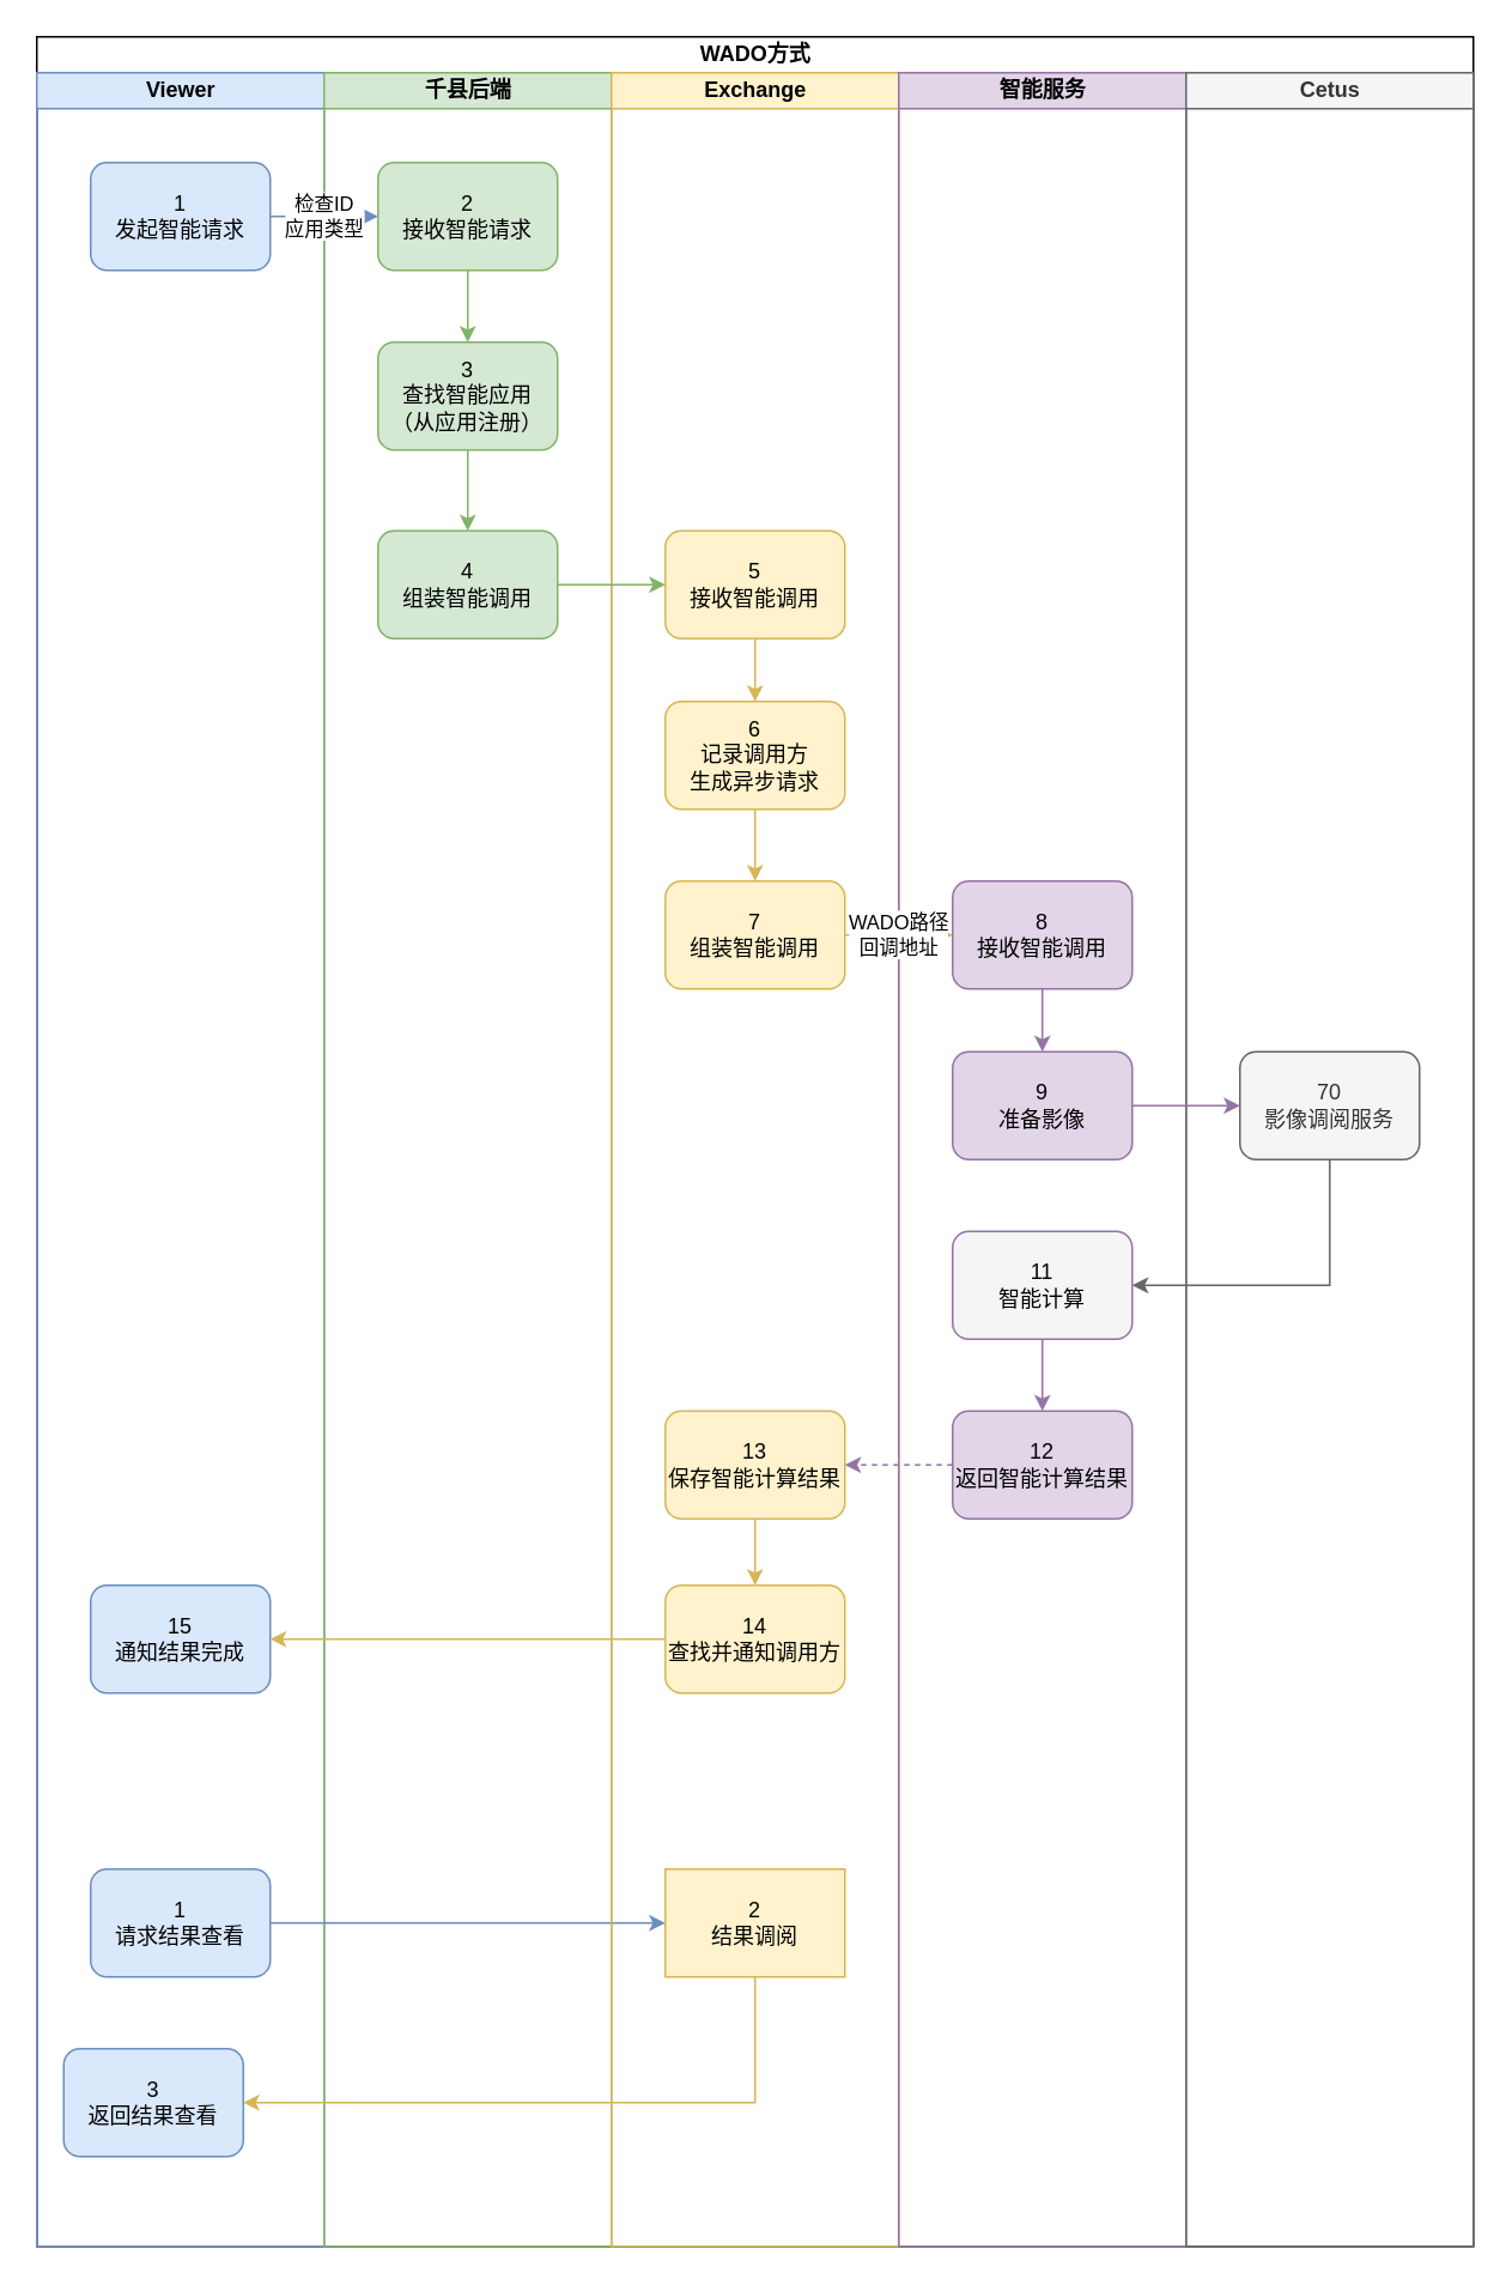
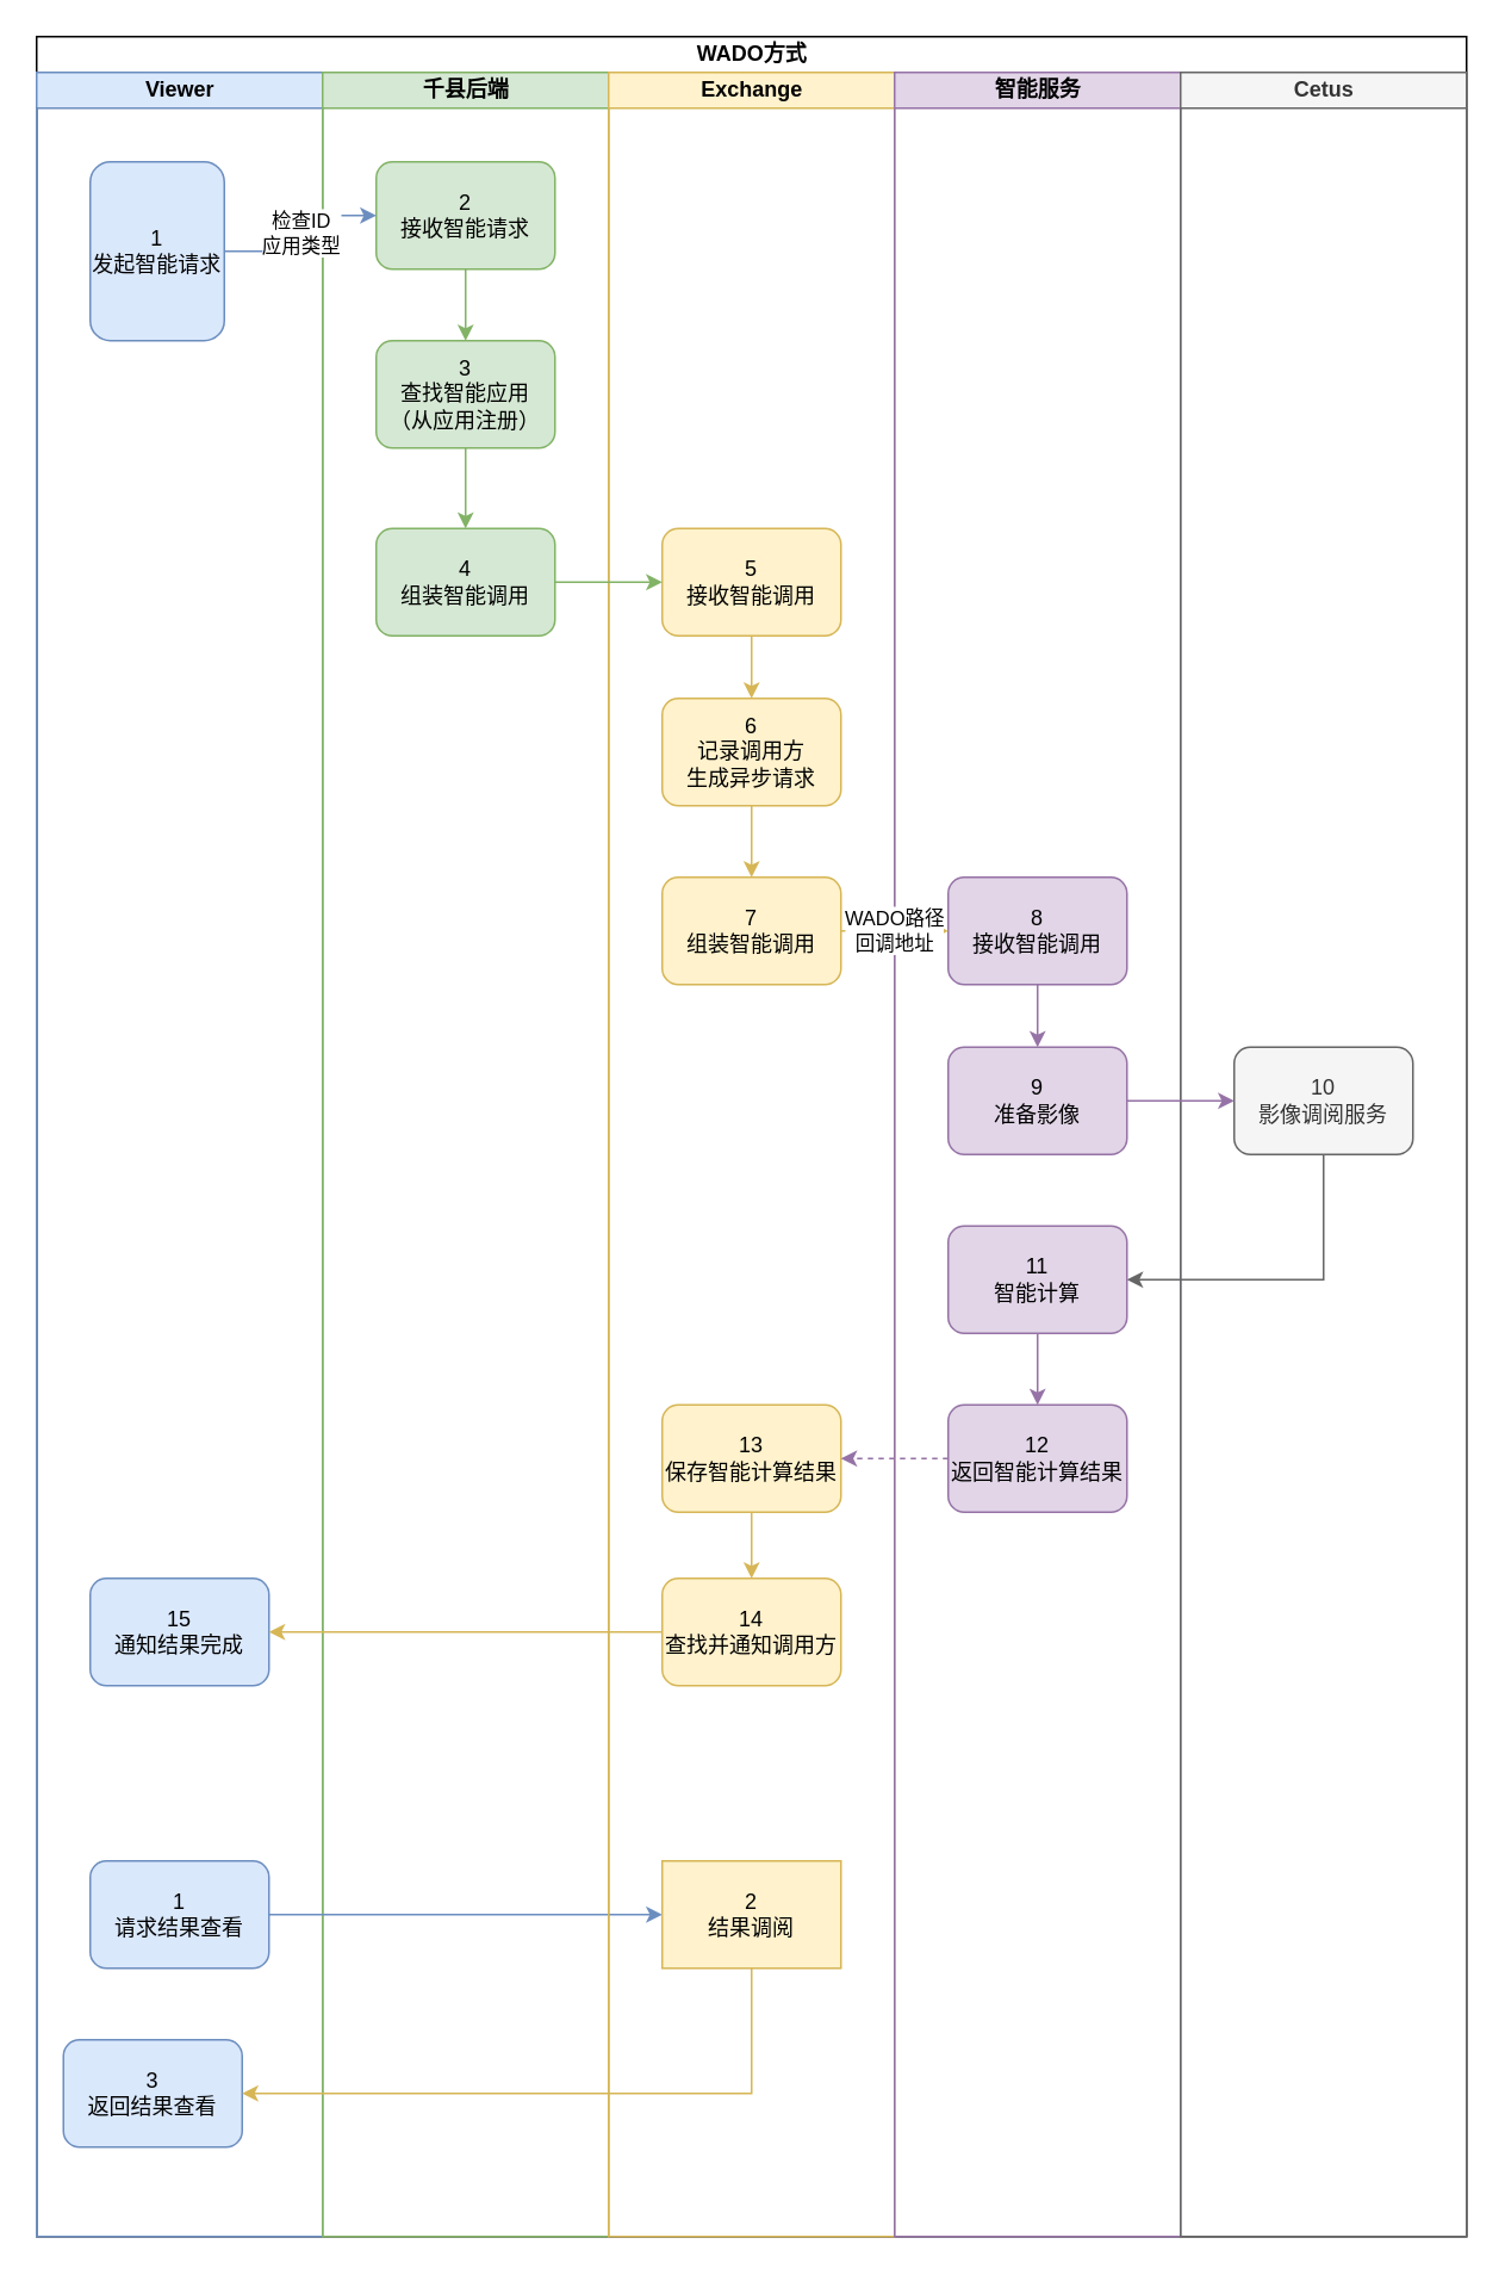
  <mxCell id="0" />
  <mxCell id="1" parent="0" />
  <mxCell id="2" value="WADO方式" style="swimlane;html=1;childLayout=stackLayout;resizeParent=1;resizeParentMax=0;startSize=20;" parent="1" vertex="1"><mxGeometry x="20" y="20" width="800" height="1230" as="geometry" /></mxCell>
  <mxCell id="3" value="Viewer" style="swimlane;html=1;startSize=20;aspect=fixed;fillColor=#dae8fc;strokeColor=#6c8ebf;" parent="2" vertex="1"><mxGeometry y="20" width="160" height="1210" as="geometry" /></mxCell>
- <mxCell id="4" value="1&lt;br&gt;发起智能请求" style="rounded=1;whiteSpace=wrap;html=1;fillColor=#dae8fc;strokeColor=#6c8ebf;" parent="3" vertex="1"><mxGeometry x="30" y="50" width="100" height="60" as="geometry" /></mxCell>
+ <mxCell id="4" value="1&lt;br&gt;发起智能请求" style="rounded=1;whiteSpace=wrap;html=1;fillColor=#dae8fc;strokeColor=#6c8ebf;" parent="3" vertex="1"><mxGeometry x="30" y="50" width="75" height="100" as="geometry" /></mxCell>
  <mxCell id="5" value="15&lt;br&gt;通知结果完成" style="rounded=1;whiteSpace=wrap;html=1;fillColor=#dae8fc;strokeColor=#6c8ebf;" parent="3" vertex="1"><mxGeometry x="30" y="842" width="100" height="60" as="geometry" /></mxCell>
  <mxCell id="6" value="1&lt;br&gt;请求结果查看" style="rounded=1;whiteSpace=wrap;html=1;fillColor=#dae8fc;strokeColor=#6c8ebf;" parent="3" vertex="1"><mxGeometry x="30" y="1000" width="100" height="60" as="geometry" /></mxCell>
  <mxCell id="7" value="3&lt;br&gt;返回结果查看" style="rounded=1;whiteSpace=wrap;html=1;fillColor=#dae8fc;strokeColor=#6c8ebf;" parent="3" vertex="1"><mxGeometry x="15" y="1100" width="100" height="60" as="geometry" /></mxCell>
  <mxCell id="8" value="千县后端" style="swimlane;html=1;startSize=20;aspect=fixed;fillColor=#d5e8d4;strokeColor=#82b366;" parent="2" vertex="1"><mxGeometry x="160" y="20" width="160" height="1210" as="geometry" /></mxCell>
  <mxCell id="9" style="edgeStyle=orthogonalEdgeStyle;rounded=0;orthogonalLoop=1;jettySize=auto;html=1;entryX=0.5;entryY=0;entryDx=0;entryDy=0;fillColor=#d5e8d4;strokeColor=#82b366;" parent="8" source="10" target="12" edge="1"><mxGeometry relative="1" as="geometry" /></mxCell>
  <mxCell id="10" value="2&lt;br&gt;接收智能请求" style="rounded=1;whiteSpace=wrap;html=1;fillColor=#d5e8d4;strokeColor=#82b366;" parent="8" vertex="1"><mxGeometry x="30" y="50" width="100" height="60" as="geometry" /></mxCell>
  <mxCell id="11" style="edgeStyle=orthogonalEdgeStyle;rounded=0;orthogonalLoop=1;jettySize=auto;html=1;entryX=0.5;entryY=0;entryDx=0;entryDy=0;fillColor=#d5e8d4;strokeColor=#82b366;" parent="8" source="12" target="13" edge="1"><mxGeometry relative="1" as="geometry" /></mxCell>
  <mxCell id="12" value="3&lt;br&gt;查找智能应用&lt;br&gt;（从应用注册）" style="rounded=1;whiteSpace=wrap;html=1;fillColor=#d5e8d4;strokeColor=#82b366;" parent="8" vertex="1"><mxGeometry x="30" y="150" width="100" height="60" as="geometry" /></mxCell>
  <mxCell id="13" value="4&lt;br&gt;组装智能调用" style="rounded=1;whiteSpace=wrap;html=1;fillColor=#d5e8d4;strokeColor=#82b366;" parent="8" vertex="1"><mxGeometry x="30" y="255" width="100" height="60" as="geometry" /></mxCell>
  <mxCell id="14" style="edgeStyle=orthogonalEdgeStyle;rounded=0;orthogonalLoop=1;jettySize=auto;html=1;entryX=1;entryY=0.5;entryDx=0;entryDy=0;fillColor=#fff2cc;strokeColor=#d6b656;" parent="2" source="25" target="5" edge="1"><mxGeometry relative="1" as="geometry" /></mxCell>
  <mxCell id="15" style="edgeStyle=orthogonalEdgeStyle;rounded=0;orthogonalLoop=1;jettySize=auto;html=1;entryX=0;entryY=0.5;entryDx=0;entryDy=0;fillColor=#dae8fc;strokeColor=#6c8ebf;" parent="2" source="6" target="24" edge="1"><mxGeometry relative="1" as="geometry" /></mxCell>
  <mxCell id="16" style="edgeStyle=orthogonalEdgeStyle;rounded=0;orthogonalLoop=1;jettySize=auto;html=1;entryX=1;entryY=0.5;entryDx=0;entryDy=0;exitX=0.5;exitY=1;exitDx=0;exitDy=0;fillColor=#fff2cc;strokeColor=#d6b656;" parent="2" source="24" target="7" edge="1"><mxGeometry relative="1" as="geometry" /></mxCell>
  <mxCell id="17" value="Exchange" style="swimlane;html=1;startSize=20;fillColor=#fff2cc;strokeColor=#d6b656;" parent="2" vertex="1"><mxGeometry x="320" y="20" width="160" height="1210" as="geometry" /></mxCell>
  <mxCell id="18" style="edgeStyle=orthogonalEdgeStyle;rounded=0;orthogonalLoop=1;jettySize=auto;html=1;fillColor=#fff2cc;strokeColor=#d6b656;" parent="17" source="19" target="21" edge="1"><mxGeometry relative="1" as="geometry" /></mxCell>
  <mxCell id="19" value="5&lt;br&gt;接收智能调用" style="rounded=1;whiteSpace=wrap;html=1;fillColor=#fff2cc;strokeColor=#d6b656;" parent="17" vertex="1"><mxGeometry x="30" y="255" width="100" height="60" as="geometry" /></mxCell>
  <mxCell id="20" style="edgeStyle=orthogonalEdgeStyle;rounded=0;orthogonalLoop=1;jettySize=auto;html=1;entryX=0.5;entryY=0;entryDx=0;entryDy=0;fillColor=#fff2cc;strokeColor=#d6b656;" parent="17" source="21" target="22" edge="1"><mxGeometry relative="1" as="geometry" /></mxCell>
  <mxCell id="21" value="6&lt;br&gt;记录调用方&lt;br&gt;生成异步请求" style="rounded=1;whiteSpace=wrap;html=1;fillColor=#fff2cc;strokeColor=#d6b656;" parent="17" vertex="1"><mxGeometry x="30" y="350" width="100" height="60" as="geometry" /></mxCell>
  <mxCell id="22" value="7&lt;br&gt;组装智能调用" style="rounded=1;whiteSpace=wrap;html=1;fillColor=#fff2cc;strokeColor=#d6b656;" parent="17" vertex="1"><mxGeometry x="30" y="450" width="100" height="60" as="geometry" /></mxCell>
  <mxCell id="23" value="13&lt;br&gt;保存智能计算结果" style="rounded=1;whiteSpace=wrap;html=1;fillColor=#fff2cc;strokeColor=#d6b656;" parent="17" vertex="1"><mxGeometry x="30" y="745" width="100" height="60" as="geometry" /></mxCell>
  <mxCell id="24" value="2&lt;br&gt;结果调阅" style="whiteSpace=wrap;html=1;fillColor=#fff2cc;strokeColor=#d6b656;rounded=0;" parent="17" vertex="1"><mxGeometry x="30" y="1000" width="100" height="60" as="geometry" /></mxCell>
  <mxCell id="25" value="14&lt;br&gt;查找并通知调用方" style="rounded=1;whiteSpace=wrap;html=1;fillColor=#fff2cc;strokeColor=#d6b656;" parent="17" vertex="1"><mxGeometry x="30" y="842" width="100" height="60" as="geometry" /></mxCell>
  <mxCell id="26" style="edgeStyle=orthogonalEdgeStyle;rounded=0;orthogonalLoop=1;jettySize=auto;html=1;fillColor=#fff2cc;strokeColor=#d6b656;" parent="17" source="23" target="25" edge="1"><mxGeometry relative="1" as="geometry" /></mxCell>
  <mxCell id="27" value="智能服务" style="swimlane;html=1;startSize=20;fillColor=#e1d5e7;strokeColor=#9673a6;" parent="2" vertex="1"><mxGeometry x="480" y="20" width="160" height="1210" as="geometry" /></mxCell>
  <mxCell id="28" style="edgeStyle=orthogonalEdgeStyle;rounded=0;orthogonalLoop=1;jettySize=auto;html=1;fillColor=#e1d5e7;strokeColor=#9673a6;" parent="27" source="29" target="30" edge="1"><mxGeometry relative="1" as="geometry" /></mxCell>
  <mxCell id="29" value="8&lt;br&gt;接收智能调用" style="rounded=1;whiteSpace=wrap;html=1;fillColor=#e1d5e7;strokeColor=#9673a6;" parent="27" vertex="1"><mxGeometry x="30" y="450" width="100" height="60" as="geometry" /></mxCell>
  <mxCell id="30" value="9&lt;br&gt;准备影像" style="rounded=1;whiteSpace=wrap;html=1;fillColor=#e1d5e7;strokeColor=#9673a6;" parent="27" vertex="1"><mxGeometry x="30" y="545" width="100" height="60" as="geometry" /></mxCell>
  <mxCell id="31" style="edgeStyle=orthogonalEdgeStyle;rounded=0;orthogonalLoop=1;jettySize=auto;html=1;exitX=0.5;exitY=1;exitDx=0;exitDy=0;entryX=0.5;entryY=0;entryDx=0;entryDy=0;fillColor=#e1d5e7;strokeColor=#9673a6;" parent="27" source="32" target="33" edge="1"><mxGeometry relative="1" as="geometry" /></mxCell>
- <mxCell id="32" value="11&lt;br&gt;智能计算" style="rounded=1;whiteSpace=wrap;html=1;fillColor=#f5f5f5;strokeColor=#9673a6;" parent="27" vertex="1"><mxGeometry x="30" y="645" width="100" height="60" as="geometry" /></mxCell>
+ <mxCell id="32" value="11&lt;br&gt;智能计算" style="rounded=1;whiteSpace=wrap;html=1;fillColor=#e1d5e7;strokeColor=#9673a6;" parent="27" vertex="1"><mxGeometry x="30" y="645" width="100" height="60" as="geometry" /></mxCell>
  <mxCell id="33" value="12&lt;br&gt;返回智能计算结果" style="rounded=1;whiteSpace=wrap;html=1;fillColor=#e1d5e7;strokeColor=#9673a6;" parent="27" vertex="1"><mxGeometry x="30" y="745" width="100" height="60" as="geometry" /></mxCell>
  <mxCell id="34" value="检查ID&lt;br&gt;应用类型" style="edgeStyle=orthogonalEdgeStyle;rounded=0;orthogonalLoop=1;jettySize=auto;html=1;entryX=0;entryY=0.5;entryDx=0;entryDy=0;fillColor=#dae8fc;strokeColor=#6c8ebf;" parent="2" source="4" target="10" edge="1"><mxGeometry relative="1" as="geometry" /></mxCell>
  <mxCell id="35" style="edgeStyle=orthogonalEdgeStyle;rounded=0;orthogonalLoop=1;jettySize=auto;html=1;entryX=0;entryY=0.5;entryDx=0;entryDy=0;fillColor=#d5e8d4;strokeColor=#82b366;" parent="2" source="13" target="19" edge="1"><mxGeometry relative="1" as="geometry" /></mxCell>
  <mxCell id="36" value="WADO路径&lt;br&gt;回调地址" style="edgeStyle=orthogonalEdgeStyle;rounded=0;orthogonalLoop=1;jettySize=auto;html=1;entryX=0;entryY=0.5;entryDx=0;entryDy=0;fillColor=#fff2cc;strokeColor=#d6b656;" parent="2" source="22" target="29" edge="1"><mxGeometry relative="1" as="geometry" /></mxCell>
  <mxCell id="37" value="Cetus" style="swimlane;html=1;startSize=20;fillColor=#f5f5f5;strokeColor=#666666;fontColor=#333333;" parent="2" vertex="1"><mxGeometry x="640" y="20" width="160" height="1210" as="geometry" /></mxCell>
- <mxCell id="38" value="70&lt;br&gt;影像调阅服务" style="rounded=1;whiteSpace=wrap;html=1;fillColor=#f5f5f5;strokeColor=#666666;fontColor=#333333;" parent="37" vertex="1"><mxGeometry x="30" y="545" width="100" height="60" as="geometry" /></mxCell>
+ <mxCell id="38" value="10&lt;br&gt;影像调阅服务" style="rounded=1;whiteSpace=wrap;html=1;fillColor=#f5f5f5;strokeColor=#666666;fontColor=#333333;" parent="37" vertex="1"><mxGeometry x="30" y="545" width="100" height="60" as="geometry" /></mxCell>
  <mxCell id="39" style="edgeStyle=orthogonalEdgeStyle;rounded=0;orthogonalLoop=1;jettySize=auto;html=1;exitX=1;exitY=0.5;exitDx=0;exitDy=0;entryX=0;entryY=0.5;entryDx=0;entryDy=0;fillColor=#e1d5e7;strokeColor=#9673a6;" parent="2" source="30" target="38" edge="1"><mxGeometry relative="1" as="geometry" /></mxCell>
  <mxCell id="40" style="edgeStyle=orthogonalEdgeStyle;rounded=0;orthogonalLoop=1;jettySize=auto;html=1;exitX=0.5;exitY=1;exitDx=0;exitDy=0;entryX=1;entryY=0.5;entryDx=0;entryDy=0;fillColor=#f5f5f5;strokeColor=#666666;" parent="2" source="38" target="32" edge="1"><mxGeometry relative="1" as="geometry" /></mxCell>
  <mxCell id="41" style="edgeStyle=orthogonalEdgeStyle;rounded=0;orthogonalLoop=1;jettySize=auto;html=1;entryX=1;entryY=0.5;entryDx=0;entryDy=0;dashed=1;fillColor=#e1d5e7;strokeColor=#9673a6;" parent="2" source="33" target="23" edge="1"><mxGeometry relative="1" as="geometry" /></mxCell>
